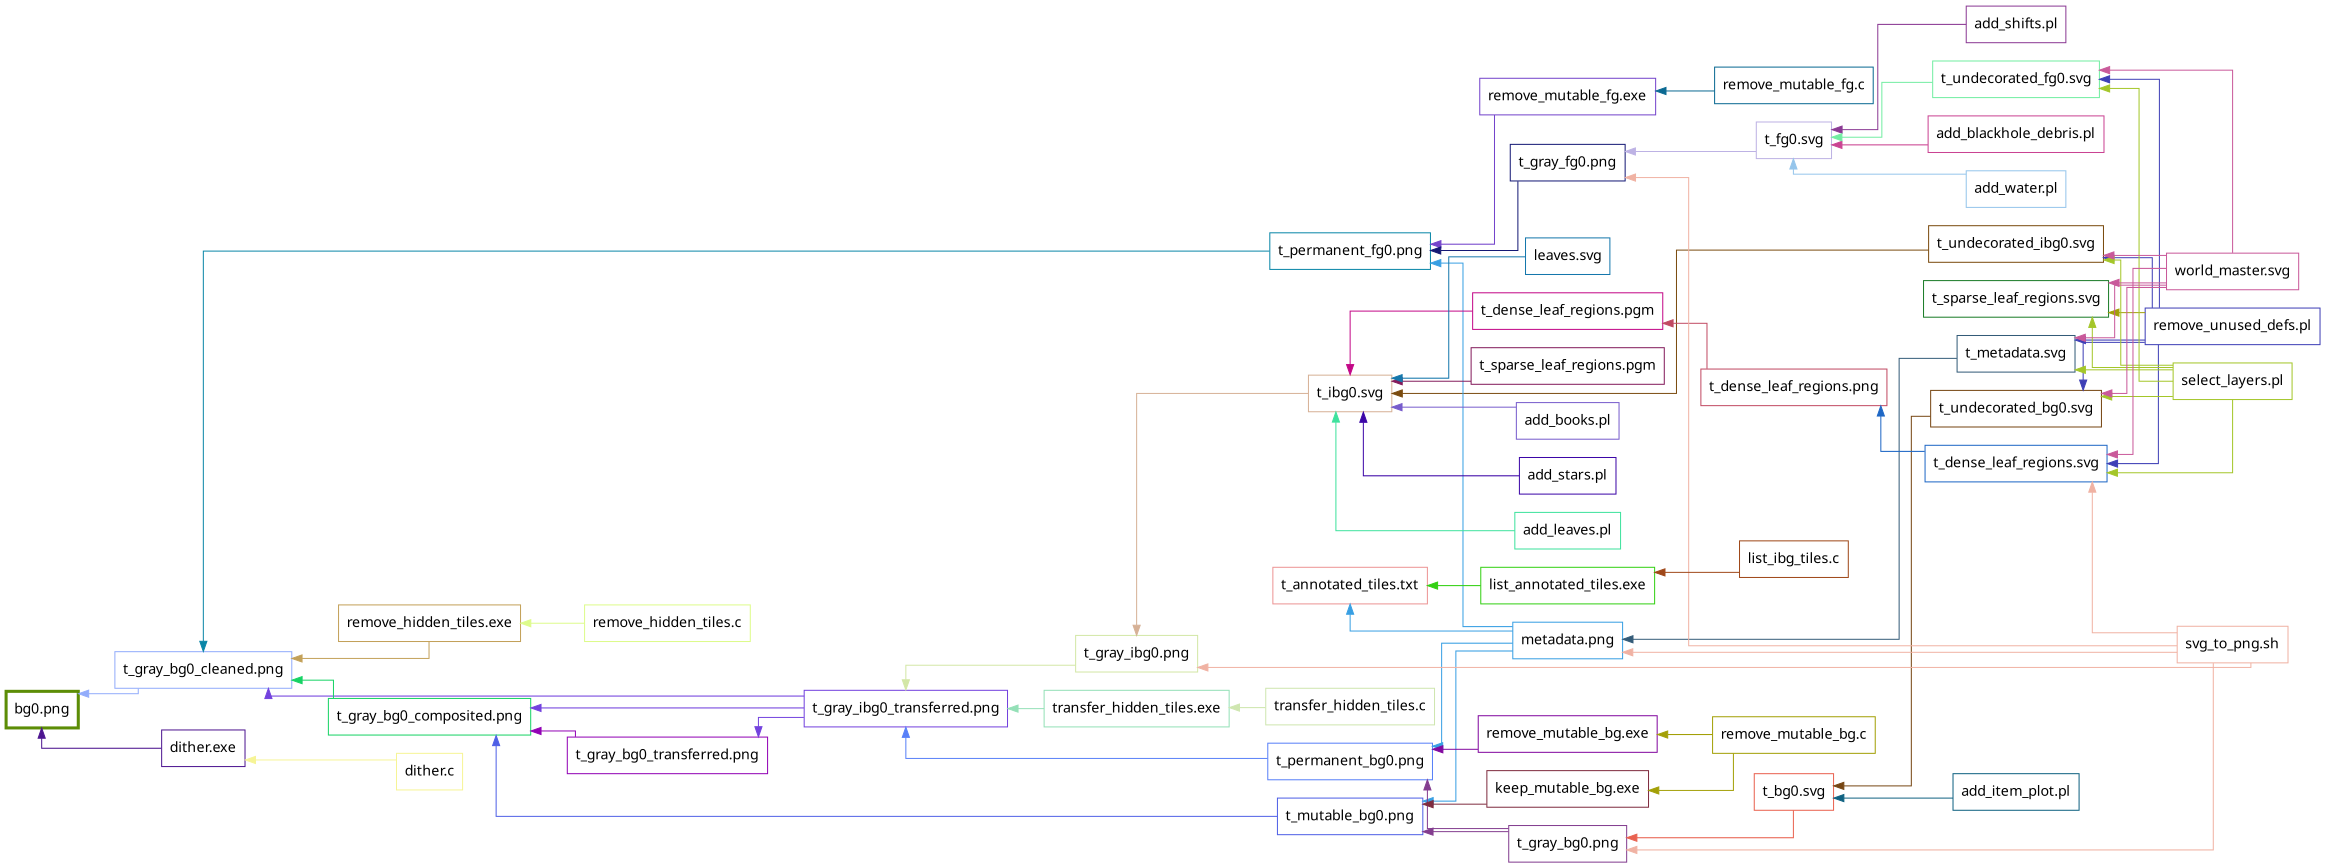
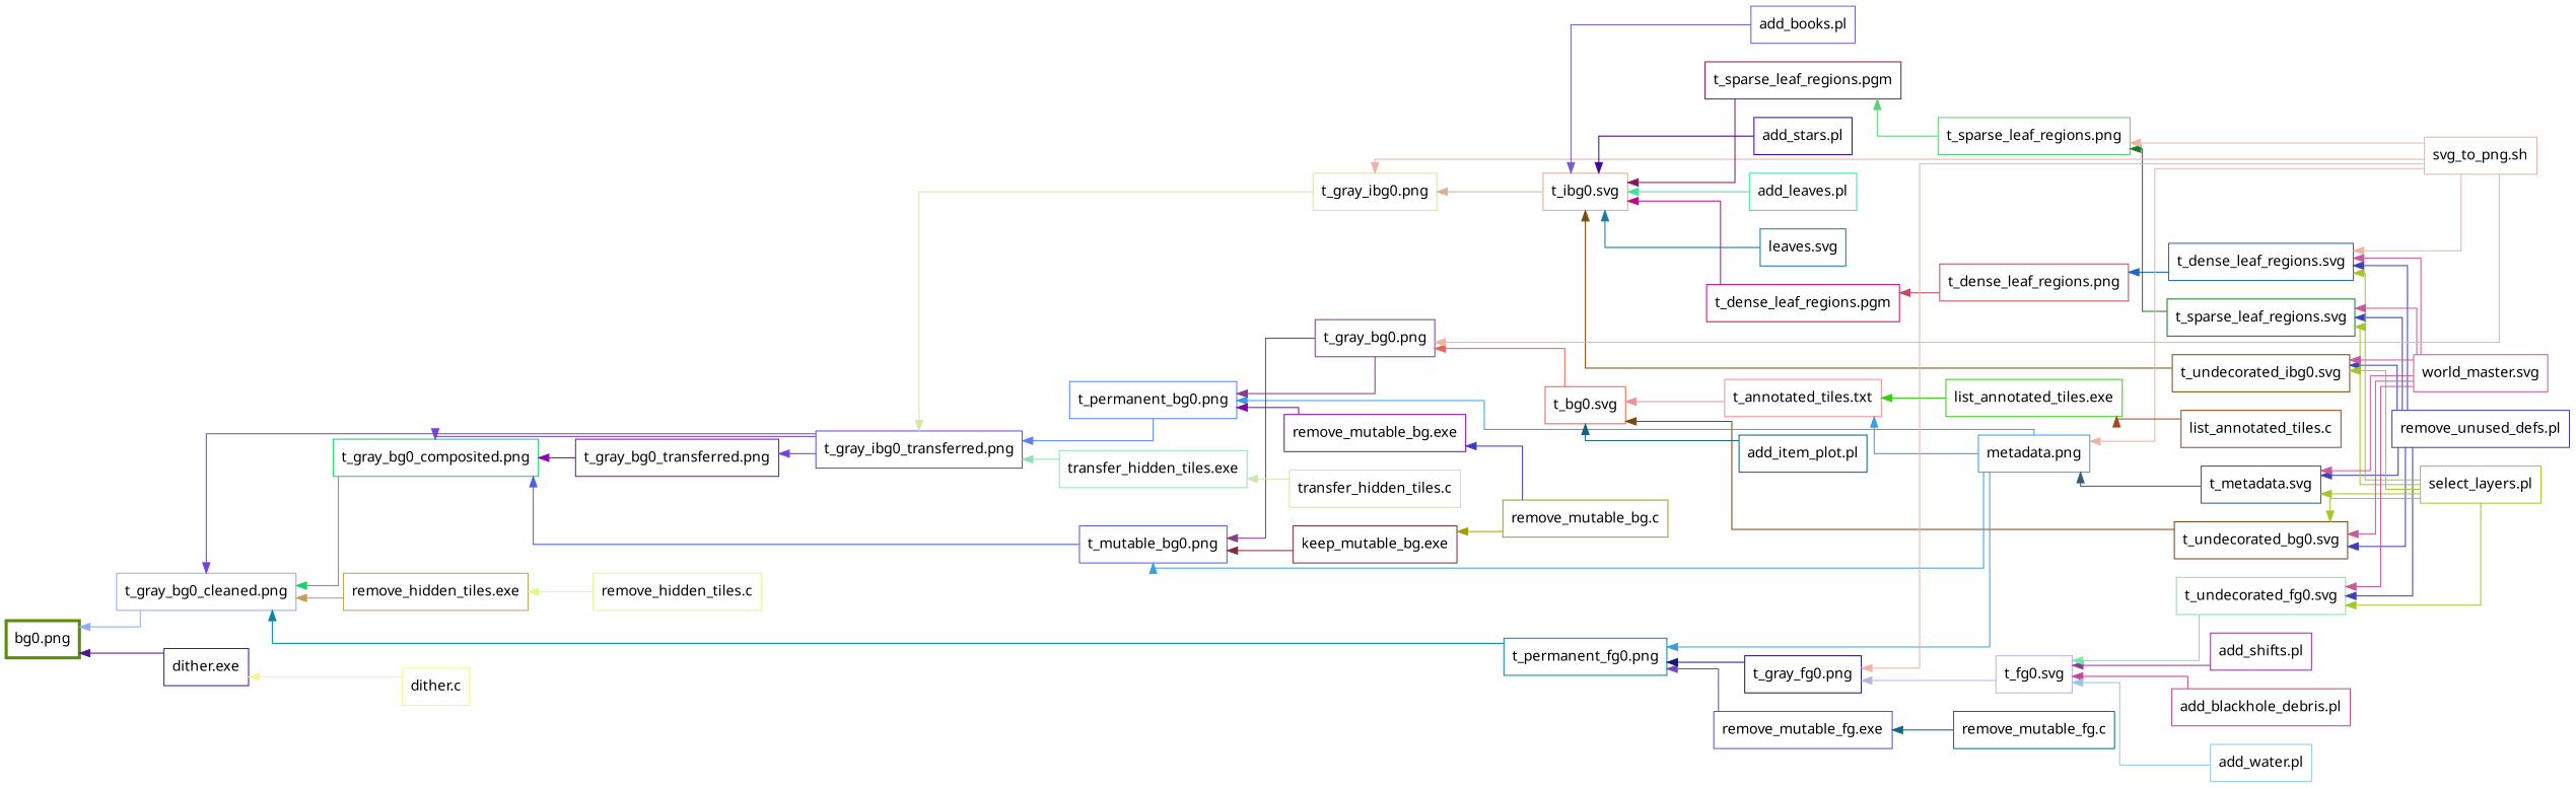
  digraph {
    fontname="Noto Sans"
    rankdir=RL
    splines=ortho
    node [fillcolor=white fontname="Noto Sans" shape=box style=filled]
    edge [color="#3e3fb6" fontname="Noto Sans"]
    n1 [color="#5c8d06" label="bg0.png" penwidth=3]
    n2 [color="#92acfb" label="t_gray_bg0_cleaned.png"]
    n3 [color="#c3a159" label="remove_hidden_tiles.exe"]
    n4 [color="#ddfb8b" label="remove_hidden_tiles.c"]
    n5 [color="#0986a7" label="t_permanent_fg0.png"]
    n6 [color="#7444cb" label="remove_mutable_fg.exe"]
    n7 [color="#0a6992" label="remove_mutable_fg.c"]
    n8 [color="#151975" label="t_gray_fg0.png"]
    n9 [color="#bdb2e4" label="t_fg0.svg"]
    n10 [color="#ca4392" label="add_blackhole_debris.pl"]
    n11 [color="#95c5eb" label="add_water.pl"]
    n12 [color="#8b3a94" label="add_shifts.pl"]
    n13 [color="#72eda2" label="t_undecorated_fg0.svg"]
    n14 [color="#3e3fb6" label="remove_unused_defs.pl"]
    n15 [color="#335b78" label="t_metadata.svg"]
    n16 [color="#764613" label="t_undecorated_bg0.svg"]
    n17 [color="#1e67c5" label="t_dense_leaf_regions.svg"]
    n18 [color="#1b7c28" label="t_sparse_leaf_regions.svg"]
    n19 [color="#7a4b0f" label="t_undecorated_ibg0.svg"]
    n20 [color="#389fe3" label="metadata.png"]
    n21 [color="#e96250" label="t_bg0.svg"]
    n22 [color="#c14a63" label="t_dense_leaf_regions.png"]
+   n23 [color="#5bd176" label="t_sparse_leaf_regions.png"]
    n24 [color="#d6b196" label="t_ibg0.svg"]
    n25 [color="#a4c629" label="select_layers.pl"]
    n26 [color="#c9599a" label="world_master.svg"]
    n27 [color="#f0b2a3" label="svg_to_png.sh"]
    n28 [color="#833d8f" label="t_gray_bg0.png"]
    n29 [color="#d3e7a6" label="t_gray_ibg0.png"]
    n30 [color="#4e5fe6" label="t_mutable_bg0.png"]
    n31 [color="#ec9494" label="t_annotated_tiles.txt"]
    n32 [color="#5880f8" label="t_permanent_bg0.png"]
    n33 [color="#7342de" label="t_gray_ibg0_transferred.png"]
    n34 [color="#c30887" label="t_dense_leaf_regions.pgm"]
    n35 [color="#831b5b" label="t_sparse_leaf_regions.pgm"]
    n36 [color="#17d365" label="t_gray_bg0_composited.png"]
    n37 [color="#7f2c3f" label="keep_mutable_bg.exe"]
    n38 [color="#a3a007" label="remove_mutable_bg.c"]
    n39 [color="#82089f" label="remove_mutable_bg.exe"]
    n40 [color="#33d013" label="list_annotated_tiles.exe"]
-   n41 [color="#9f4819" label="list_ibg_tiles.c"]
+   n41 [color="#9f4819" label="list_annotated_tiles.c"]
    n42 [color="#0f6181" label="add_item_plot.pl"]
    n43 [color="#9202b5" label="t_gray_bg0_transferred.png"]
    n44 [color="#94e0b7" label="transfer_hidden_tiles.exe"]
    n45 [color="#cfe6b0" label="transfer_hidden_tiles.c"]
    n46 [color="#775ccc" label="add_books.pl"]
    n47 [color="#3c06a7" label="add_stars.pl"]
    n48 [color="#3ee29d" label="add_leaves.pl"]
    n49 [color="#1577ac" label="leaves.svg"]
    n50 [color="#4d1590" label="dither.exe"]
    n51 [color="#f6f496" label="dither.c"]
    n2 -> n1 [color="#92acfb"]
    n3 -> n2 [color="#c3a159"]
    n4 -> n3 [color="#ddfb8b"]
    n5 -> n2 [color="#0986a7"]
    n6 -> n5 [color="#7444cb"]
    n7 -> n6 [color="#0a6992"]
    n8 -> n5 [color="#151975"]
    n9 -> n8 [color="#bdb2e4"]
    n10 -> n9 [color="#ca4392"]
    n11 -> n9 [color="#95c5eb"]
    n12 -> n9 [color="#8b3a94"]
    n13 -> n9 [color="#72eda2"]
    n14 -> n13
    n14 -> n15
    n14 -> n16
    n14 -> n17
-   n14 -> n18 [color="#a3a007"]
+   n14 -> n18
    n14 -> n19
    n15 -> n20 [color="#335b78"]
    n16 -> n21 [color="#764613"]
    n17 -> n22 [color="#1e67c5"]
+   n18 -> n23 [color="#1b7c28"]
    n19 -> n24 [color="#7a4b0f"]
    n20 -> n5 [color="#389fe3"]
    n20 -> n30 [color="#389fe3"]
    n20 -> n31 [color="#389fe3"]
    n20 -> n32 [color="#389fe3"]
    n21 -> n28 [color="#e96250"]
    n22 -> n34 [color="#c14a63"]
+   n23 -> n35 [color="#5bd176"]
    n24 -> n29 [color="#d6b196"]
    n25 -> n13 [color="#a4c629"]
    n25 -> n15 [color="#a4c629"]
    n25 -> n16 [color="#a4c629"]
    n25 -> n17 [color="#a4c629"]
    n25 -> n18 [color="#a4c629"]
    n25 -> n19 [color="#a4c629"]
    n26 -> n13 [color="#c9599a"]
    n26 -> n15 [color="#c9599a"]
    n26 -> n16 [color="#c9599a"]
    n26 -> n17 [color="#c9599a"]
    n26 -> n18 [color="#c9599a"]
    n26 -> n19 [color="#c9599a"]
    n27 -> n8 [color="#f0b2a3"]
    n27 -> n17 [color="#f0b2a3"]
    n27 -> n20 [color="#f0b2a3"]
+   n27 -> n23 [color="#f0b2a3"]
    n27 -> n28 [color="#f0b2a3"]
    n27 -> n29 [color="#f0b2a3"]
    n28 -> n30 [color="#833d8f"]
    n28 -> n32 [color="#833d8f"]
    n29 -> n33 [color="#d3e7a6"]
    n30 -> n36 [color="#4e5fe6"]
+   n31 -> n21 [color="#ec9494"]
    n32 -> n33 [color="#5880f8"]
    n33 -> n2 [color="#7342de"]
    n33 -> n36 [color="#7342de"]
    n33 -> n43 [color="#7342de"]
    n34 -> n24 [color="#c30887"]
    n35 -> n24 [color="#831b5b"]
    n36 -> n2 [color="#17d365"]
    n37 -> n30 [color="#7f2c3f"]
    n38 -> n37 [color="#a3a007"]
-   n38 -> n39 [color="#a3a007"]
+   n38 -> n39
    n39 -> n32 [color="#82089f"]
    n40 -> n31 [color="#33d013"]
    n41 -> n40 [color="#9f4819"]
    n42 -> n21 [color="#0f6181"]
    n43 -> n36 [color="#9202b5"]
    n44 -> n33 [color="#94e0b7"]
    n45 -> n44 [color="#cfe6b0"]
    n46 -> n24 [color="#775ccc"]
    n47 -> n24 [color="#3c06a7"]
    n48 -> n24 [color="#3ee29d"]
    n49 -> n24 [color="#1577ac"]
    n50 -> n1 [color="#4d1590"]
    n51 -> n50 [color="#f6f496"]
  }
